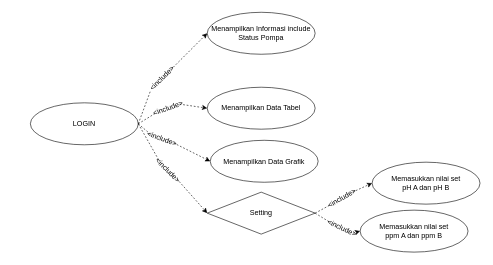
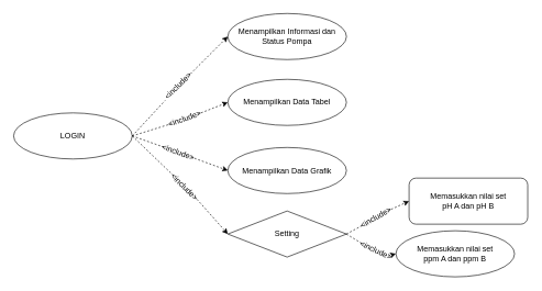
  <mxCell id="0" />
  <mxCell id="1" parent="0" />
- <mxCell id="2" value="Menampilkan Informasi include Status Pompa" style="ellipse;whiteSpace=wrap;html=1;fillColor=none;" parent="1" vertex="1"><mxGeometry x="345" y="20" width="180" height="70" as="geometry" /></mxCell>
- <mxCell id="3" value="LOGIN" style="ellipse;whiteSpace=wrap;html=1;fillColor=none;" parent="1" vertex="1"><mxGeometry x="50" y="171" width="180" height="70" as="geometry" /></mxCell>
- <mxCell id="4" value="Menampilkan Data Tabel" style="ellipse;whiteSpace=wrap;html=1;fillColor=none;" parent="1" vertex="1"><mxGeometry x="345" y="145" width="180" height="70" as="geometry" /></mxCell>
- <mxCell id="5" value="Menampilkan Data Grafik" style="ellipse;whiteSpace=wrap;html=1;fillColor=none;" parent="1" vertex="1"><mxGeometry x="350" y="233.5" width="180" height="70" as="geometry" /></mxCell>
+ <mxCell id="2" value="Menampilkan Informasi dan Status Pompa" style="ellipse;whiteSpace=wrap;html=1;fillColor=none;" parent="1" vertex="1"><mxGeometry x="345" y="20" width="180" height="70" as="geometry" /></mxCell>
+ <mxCell id="3" value="LOGIN" style="ellipse;whiteSpace=wrap;html=1;fillColor=none;" parent="1" vertex="1"><mxGeometry x="20" y="171" width="180" height="70" as="geometry" /></mxCell>
+ <mxCell id="4" value="Menampilkan Data Tabel" style="ellipse;whiteSpace=wrap;html=1;fillColor=none;" parent="1" vertex="1"><mxGeometry x="345" y="120" width="180" height="70" as="geometry" /></mxCell>
+ <mxCell id="5" value="Menampilkan Data Grafik" style="ellipse;whiteSpace=wrap;html=1;fillColor=none;" parent="1" vertex="1"><mxGeometry x="345" y="223.5" width="180" height="70" as="geometry" /></mxCell>
  <mxCell id="6" value="Setting" style="rhombus;whiteSpace=wrap;html=1;fillColor=none;" parent="1" vertex="1"><mxGeometry x="345" y="320" width="180" height="70" as="geometry" /></mxCell>
- <mxCell id="7" value="Memasukkan nilai set&lt;br&gt;pH A dan pH B" style="ellipse;whiteSpace=wrap;html=1;fillColor=none;" parent="1" vertex="1"><mxGeometry x="620" y="270" width="180" height="70" as="geometry" /></mxCell>
+ <mxCell id="7" value="Memasukkan nilai set&lt;br&gt;pH A dan pH B" style="whiteSpace=wrap;html=1;fillColor=none;rounded=1;" parent="1" vertex="1"><mxGeometry x="620" y="270" width="180" height="70" as="geometry" /></mxCell>
  <mxCell id="8" value="Memasukkan nilai set&lt;br&gt;ppm A dan ppm B" style="ellipse;whiteSpace=wrap;html=1;fillColor=none;" parent="1" vertex="1"><mxGeometry x="600" y="350" width="180" height="70" as="geometry" /></mxCell>
  <mxCell id="9" value="" style="endArrow=none;dashed=1;html=1;strokeWidth=1;exitX=1;exitY=0.5;exitDx=0;exitDy=0;" edge="1" parent="1" source="3"><mxGeometry x="477.787" y="291.787" width="50" height="50" as="geometry"><mxPoint x="280" y="202" as="sourcePoint" /><mxPoint x="250" y="152" as="targetPoint" /></mxGeometry></mxCell>
  <mxCell id="10" value="&amp;lt;include&amp;gt;" style="text;html=1;strokeColor=none;fillColor=none;align=center;verticalAlign=middle;whiteSpace=wrap;rounded=0;rotation=-45;" vertex="1" parent="1"><mxGeometry x="250" y="120" width="40" height="20" as="geometry" /></mxCell>
  <mxCell id="11" value="" style="endArrow=classic;html=1;exitX=1;exitY=0.5;exitDx=0;exitDy=0;entryX=0;entryY=0.5;entryDx=0;entryDy=0;dashed=1;" edge="1" parent="1" source="10" target="2"><mxGeometry x="477.787" y="291.787" width="50" height="50" as="geometry"><mxPoint x="260" y="172" as="sourcePoint" /><mxPoint x="310" y="122" as="targetPoint" /></mxGeometry></mxCell>
  <mxCell id="12" value="" style="endArrow=classic;html=1;dashed=1;strokeWidth=1;exitX=1;exitY=0.5;exitDx=0;exitDy=0;entryX=0;entryY=0.5;entryDx=0;entryDy=0;" edge="1" parent="1" source="13" target="4"><mxGeometry width="50" height="50" relative="1" as="geometry"><mxPoint x="260" y="172" as="sourcePoint" /><mxPoint x="310" y="122" as="targetPoint" /></mxGeometry></mxCell>
  <mxCell id="13" value="&amp;lt;include&amp;gt;" style="text;html=1;strokeColor=none;fillColor=none;align=center;verticalAlign=middle;whiteSpace=wrap;rounded=0;rotation=-20;" vertex="1" parent="1"><mxGeometry x="260" y="170" width="40" height="20" as="geometry" /></mxCell>
  <mxCell id="14" value="" style="endArrow=none;html=1;dashed=1;strokeWidth=1;exitX=1;exitY=0.5;exitDx=0;exitDy=0;entryX=0;entryY=0.5;entryDx=0;entryDy=0;endFill=0;" edge="1" parent="1" source="3" target="13"><mxGeometry width="50" height="50" relative="1" as="geometry"><mxPoint x="200" y="206" as="sourcePoint" /><mxPoint x="345" y="155" as="targetPoint" /></mxGeometry></mxCell>
  <mxCell id="15" value="" style="endArrow=classic;html=1;dashed=1;strokeWidth=1;exitX=1;exitY=0.5;exitDx=0;exitDy=0;entryX=0;entryY=0.5;entryDx=0;entryDy=0;" edge="1" parent="1" source="16" target="5"><mxGeometry width="50" height="50" relative="1" as="geometry"><mxPoint x="260" y="172" as="sourcePoint" /><mxPoint x="310" y="122" as="targetPoint" /></mxGeometry></mxCell>
  <mxCell id="16" value="&amp;lt;include&amp;gt;" style="text;html=1;strokeColor=none;fillColor=none;align=center;verticalAlign=middle;whiteSpace=wrap;rounded=0;rotation=20;" vertex="1" parent="1"><mxGeometry x="250" y="221" width="40" height="20" as="geometry" /></mxCell>
  <mxCell id="17" value="" style="endArrow=none;html=1;dashed=1;strokeWidth=1;exitX=1;exitY=0.5;exitDx=0;exitDy=0;entryX=0;entryY=0.5;entryDx=0;entryDy=0;endFill=0;" edge="1" parent="1" source="3" target="16"><mxGeometry width="50" height="50" relative="1" as="geometry"><mxPoint x="200" y="206" as="sourcePoint" /><mxPoint x="345" y="258.5" as="targetPoint" /></mxGeometry></mxCell>
  <mxCell id="18" value="" style="endArrow=classic;html=1;dashed=1;strokeWidth=1;exitX=1;exitY=0.5;exitDx=0;exitDy=0;entryX=0;entryY=0.5;entryDx=0;entryDy=0;" edge="1" parent="1" source="19" target="6"><mxGeometry width="50" height="50" relative="1" as="geometry"><mxPoint x="240" y="332" as="sourcePoint" /><mxPoint x="290" y="282" as="targetPoint" /></mxGeometry></mxCell>
  <mxCell id="19" value="&amp;lt;include&amp;gt;" style="text;html=1;strokeColor=none;fillColor=none;align=center;verticalAlign=middle;whiteSpace=wrap;rounded=0;rotation=45;" vertex="1" parent="1"><mxGeometry x="260" y="273.5" width="40" height="20" as="geometry" /></mxCell>
  <mxCell id="20" value="" style="endArrow=none;html=1;dashed=1;strokeWidth=1;exitX=1;exitY=0.5;exitDx=0;exitDy=0;entryX=0;entryY=0.5;entryDx=0;entryDy=0;endFill=0;" edge="1" parent="1" source="3" target="19"><mxGeometry width="50" height="50" relative="1" as="geometry"><mxPoint x="200" y="206" as="sourcePoint" /><mxPoint x="345" y="355" as="targetPoint" /></mxGeometry></mxCell>
  <mxCell id="21" value="" style="endArrow=classic;html=1;dashed=1;strokeWidth=1;exitX=1;exitY=0.5;exitDx=0;exitDy=0;entryX=0;entryY=0.5;entryDx=0;entryDy=0;" edge="1" parent="1" source="23" target="7"><mxGeometry width="50" height="50" relative="1" as="geometry"><mxPoint x="230" y="302" as="sourcePoint" /><mxPoint x="280" y="252" as="targetPoint" /></mxGeometry></mxCell>
  <mxCell id="22" value="" style="endArrow=classic;html=1;dashed=1;strokeWidth=1;entryX=0;entryY=0.5;entryDx=0;entryDy=0;exitX=1;exitY=0.5;exitDx=0;exitDy=0;" edge="1" parent="1" source="25" target="8"><mxGeometry width="50" height="50" relative="1" as="geometry"><mxPoint x="550" y="362" as="sourcePoint" /><mxPoint x="600" y="311.5" as="targetPoint" /></mxGeometry></mxCell>
  <mxCell id="23" value="&amp;lt;include&amp;gt;" style="text;html=1;strokeColor=none;fillColor=none;align=center;verticalAlign=middle;whiteSpace=wrap;rounded=0;rotation=-30;" vertex="1" parent="1"><mxGeometry x="550" y="320" width="40" height="20" as="geometry" /></mxCell>
  <mxCell id="24" value="" style="endArrow=none;html=1;dashed=1;strokeWidth=1;exitX=1;exitY=0.5;exitDx=0;exitDy=0;entryX=0;entryY=0.5;entryDx=0;entryDy=0;endFill=0;" edge="1" parent="1" source="6" target="23"><mxGeometry width="50" height="50" relative="1" as="geometry"><mxPoint x="525" y="355" as="sourcePoint" /><mxPoint x="620" y="305" as="targetPoint" /></mxGeometry></mxCell>
  <mxCell id="25" value="&amp;lt;include&amp;gt;" style="text;html=1;strokeColor=none;fillColor=none;align=center;verticalAlign=middle;whiteSpace=wrap;rounded=0;rotation=25;" vertex="1" parent="1"><mxGeometry x="550" y="370" width="40" height="20" as="geometry" /></mxCell>
  <mxCell id="26" value="" style="endArrow=none;html=1;dashed=1;strokeWidth=1;entryX=0;entryY=0.5;entryDx=0;entryDy=0;exitX=1;exitY=0.5;exitDx=0;exitDy=0;endFill=0;" edge="1" parent="1" source="6" target="25"><mxGeometry width="50" height="50" relative="1" as="geometry"><mxPoint x="525" y="355" as="sourcePoint" /><mxPoint x="620" y="405" as="targetPoint" /></mxGeometry></mxCell>
